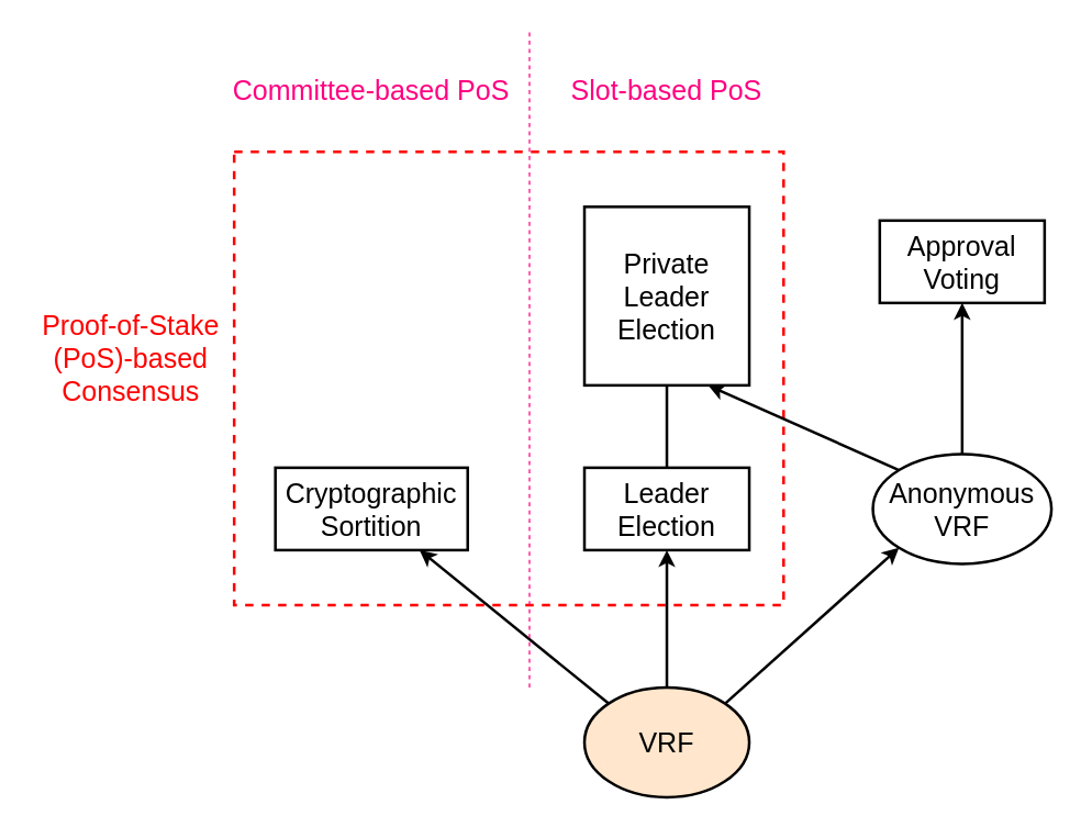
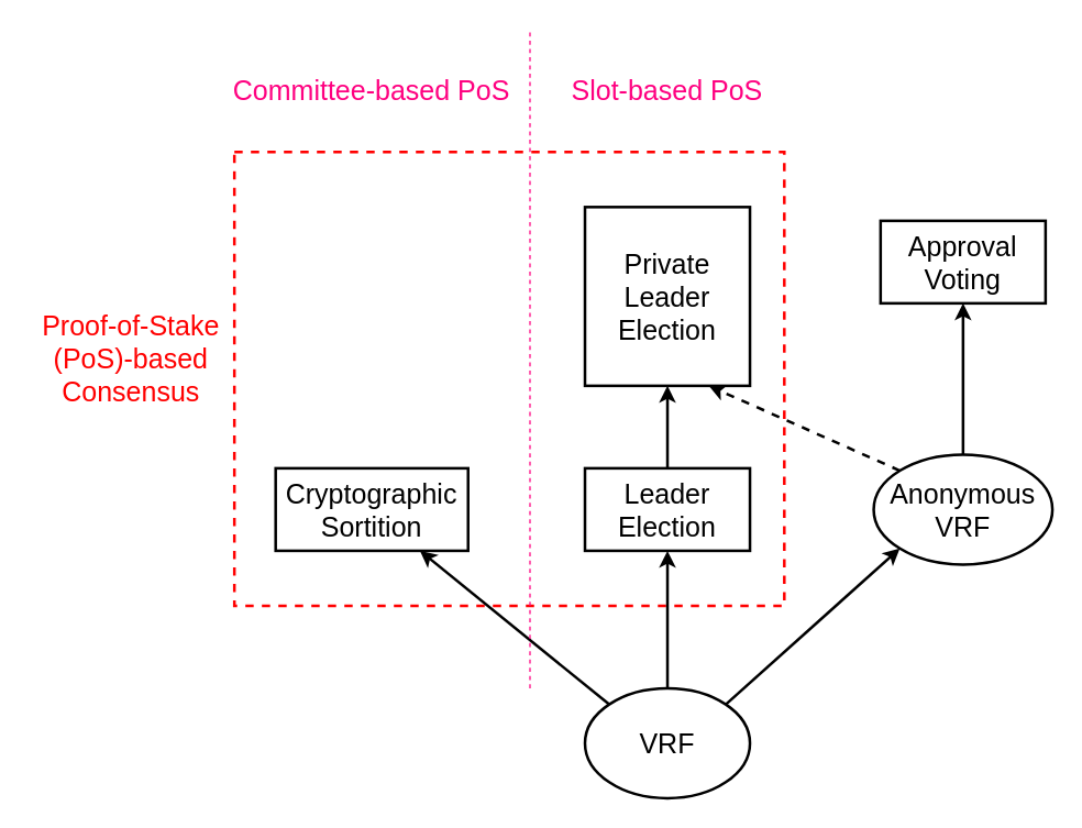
  <mxCell id="0" />
  <mxCell id="1" parent="0" />
  <mxCell id="2" value="" style="rounded=0;whiteSpace=wrap;html=1;dashed=1;strokeWidth=2;fontSize=20;strokeColor=#FF0000;" parent="1" vertex="1"><mxGeometry x="170" y="110" width="400" height="330" as="geometry" /></mxCell>
- <mxCell id="3" value="VRF" style="ellipse;whiteSpace=wrap;html=1;fontSize=20;strokeWidth=2;fillColor=#ffe6cc;" parent="1" vertex="1"><mxGeometry x="425" y="500" width="120" height="80" as="geometry" /></mxCell>
+ <mxCell id="3" value="VRF" style="ellipse;whiteSpace=wrap;html=1;fontSize=20;strokeWidth=2;" parent="1" vertex="1"><mxGeometry x="425" y="500" width="120" height="80" as="geometry" /></mxCell>
  <mxCell id="4" value="" style="endArrow=classic;html=1;fontSize=20;exitX=0;exitY=0;exitDx=0;exitDy=0;entryX=0.75;entryY=1;entryDx=0;entryDy=0;strokeWidth=2;" parent="1" source="3" target="7" edge="1"><mxGeometry width="50" height="50" relative="1" as="geometry"><mxPoint x="94.996" y="506.716" as="sourcePoint" /><mxPoint x="323.033" y="394.749" as="targetPoint" /></mxGeometry></mxCell>
  <mxCell id="5" value="" style="endArrow=classic;html=1;fontSize=20;exitX=0.5;exitY=0;exitDx=0;exitDy=0;entryX=0.5;entryY=1;entryDx=0;entryDy=0;strokeWidth=2;" parent="1" source="3" target="8" edge="1"><mxGeometry width="50" height="50" relative="1" as="geometry"><mxPoint x="537.426" y="521.716" as="sourcePoint" /><mxPoint x="485" y="400" as="targetPoint" /></mxGeometry></mxCell>
- <mxCell id="6" style="edgeStyle=orthogonalEdgeStyle;rounded=0;orthogonalLoop=1;jettySize=auto;html=1;exitX=0.5;exitY=0;exitDx=0;exitDy=0;entryX=0.5;entryY=1;entryDx=0;entryDy=0;strokeWidth=2;fontSize=20;endArrow=none;" parent="1" source="8" target="13" edge="1"><mxGeometry relative="1" as="geometry"><mxPoint x="485" y="290" as="sourcePoint" /></mxGeometry></mxCell>
+ <mxCell id="6" style="edgeStyle=orthogonalEdgeStyle;rounded=0;orthogonalLoop=1;jettySize=auto;html=1;exitX=0.5;exitY=0;exitDx=0;exitDy=0;entryX=0.5;entryY=1;entryDx=0;entryDy=0;strokeWidth=2;fontSize=20;" parent="1" source="8" target="13" edge="1"><mxGeometry relative="1" as="geometry"><mxPoint x="485" y="290" as="sourcePoint" /></mxGeometry></mxCell>
  <mxCell id="7" value="&lt;span&gt;Cryptographic Sortition&lt;/span&gt;" style="rounded=0;whiteSpace=wrap;html=1;fontSize=20;strokeWidth=2;" parent="1" vertex="1"><mxGeometry x="200" y="340" width="140" height="60" as="geometry" /></mxCell>
  <mxCell id="8" value="&lt;span&gt;Leader Election&lt;/span&gt;" style="rounded=0;whiteSpace=wrap;html=1;fontSize=20;strokeWidth=2;" parent="1" vertex="1"><mxGeometry x="425" y="340" width="120" height="60" as="geometry" /></mxCell>
  <mxCell id="9" style="edgeStyle=orthogonalEdgeStyle;rounded=0;orthogonalLoop=1;jettySize=auto;html=1;exitX=0.5;exitY=0;exitDx=0;exitDy=0;fontSize=20;entryX=0.5;entryY=1;entryDx=0;entryDy=0;strokeWidth=2;" parent="1" source="10" target="14" edge="1"><mxGeometry relative="1" as="geometry"><mxPoint x="700" y="180" as="targetPoint" /></mxGeometry></mxCell>
  <mxCell id="10" value="Anonymous VRF" style="ellipse;whiteSpace=wrap;html=1;fontSize=20;strokeWidth=2;" parent="1" vertex="1"><mxGeometry x="635" y="330" width="130" height="80" as="geometry" /></mxCell>
  <mxCell id="11" value="" style="endArrow=classic;html=1;fontSize=20;entryX=0;entryY=1;entryDx=0;entryDy=0;exitX=1;exitY=0;exitDx=0;exitDy=0;strokeWidth=2;" parent="1" source="3" target="10" edge="1"><mxGeometry width="50" height="50" relative="1" as="geometry"><mxPoint x="515" y="430" as="sourcePoint" /><mxPoint x="565" y="380" as="targetPoint" /></mxGeometry></mxCell>
- <mxCell id="12" value="" style="endArrow=classic;html=1;fontSize=20;exitX=0;exitY=0;exitDx=0;exitDy=0;entryX=0.75;entryY=1;entryDx=0;entryDy=0;strokeWidth=2;" parent="1" source="10" target="13" edge="1"><mxGeometry width="50" height="50" relative="1" as="geometry"><mxPoint x="495" y="300" as="sourcePoint" /><mxPoint x="525" y="200" as="targetPoint" /></mxGeometry></mxCell>
+ <mxCell id="12" value="" style="endArrow=classic;html=1;fontSize=20;exitX=0;exitY=0;exitDx=0;exitDy=0;entryX=0.75;entryY=1;entryDx=0;entryDy=0;strokeWidth=2;dashed=1;" parent="1" source="10" target="13" edge="1"><mxGeometry width="50" height="50" relative="1" as="geometry"><mxPoint x="495" y="300" as="sourcePoint" /><mxPoint x="525" y="200" as="targetPoint" /></mxGeometry></mxCell>
  <mxCell id="13" value="&lt;span&gt;Private Leader Election&lt;/span&gt;" style="rounded=0;whiteSpace=wrap;html=1;fontSize=20;strokeWidth=2;" parent="1" vertex="1"><mxGeometry x="425" y="150" width="120" height="130" as="geometry" /></mxCell>
  <mxCell id="14" value="&lt;span&gt;Approval Voting&lt;/span&gt;" style="rounded=0;whiteSpace=wrap;html=1;fontSize=20;strokeWidth=2;" parent="1" vertex="1"><mxGeometry x="640" y="160" width="120" height="60" as="geometry" /></mxCell>
  <mxCell id="15" value="Proof-of-Stake (PoS)-based Consensus" style="text;html=1;strokeColor=none;fillColor=none;align=center;verticalAlign=middle;whiteSpace=wrap;rounded=0;dashed=1;fontSize=20;fontColor=#FF0000;" parent="1" vertex="1"><mxGeometry x="20" y="220" width="150" height="80" as="geometry" /></mxCell>
  <mxCell id="16" value="&lt;font style=&quot;font-size: 20px&quot;&gt;Committee-based PoS&lt;/font&gt;" style="text;html=1;strokeColor=none;fillColor=none;align=center;verticalAlign=middle;whiteSpace=wrap;rounded=0;fontColor=#FF0080;" parent="1" vertex="1"><mxGeometry x="165" y="50" width="210" height="30" as="geometry" /></mxCell>
  <mxCell id="17" value="&lt;font style=&quot;font-size: 20px&quot;&gt;Slot-based PoS&lt;/font&gt;" style="text;html=1;strokeColor=none;fillColor=none;align=center;verticalAlign=middle;whiteSpace=wrap;rounded=0;fontColor=#FF0080;" parent="1" vertex="1"><mxGeometry x="400" y="50" width="170" height="30" as="geometry" /></mxCell>
  <mxCell id="18" value="" style="endArrow=none;dashed=1;html=1;fontColor=#FF0080;strokeWidth=1;strokeColor=#FF0080;" parent="1" edge="1"><mxGeometry width="50" height="50" relative="1" as="geometry"><mxPoint x="385" y="500" as="sourcePoint" /><mxPoint x="385" y="20" as="targetPoint" /></mxGeometry></mxCell>
